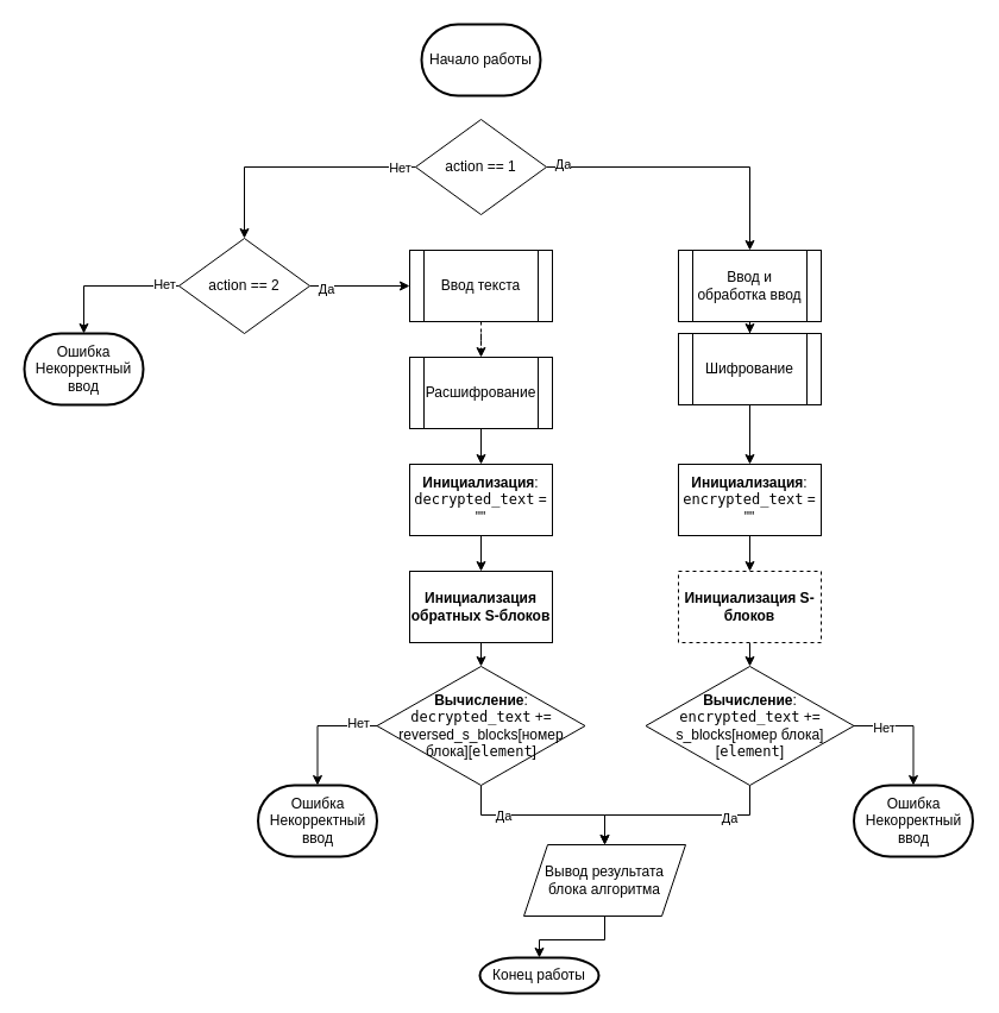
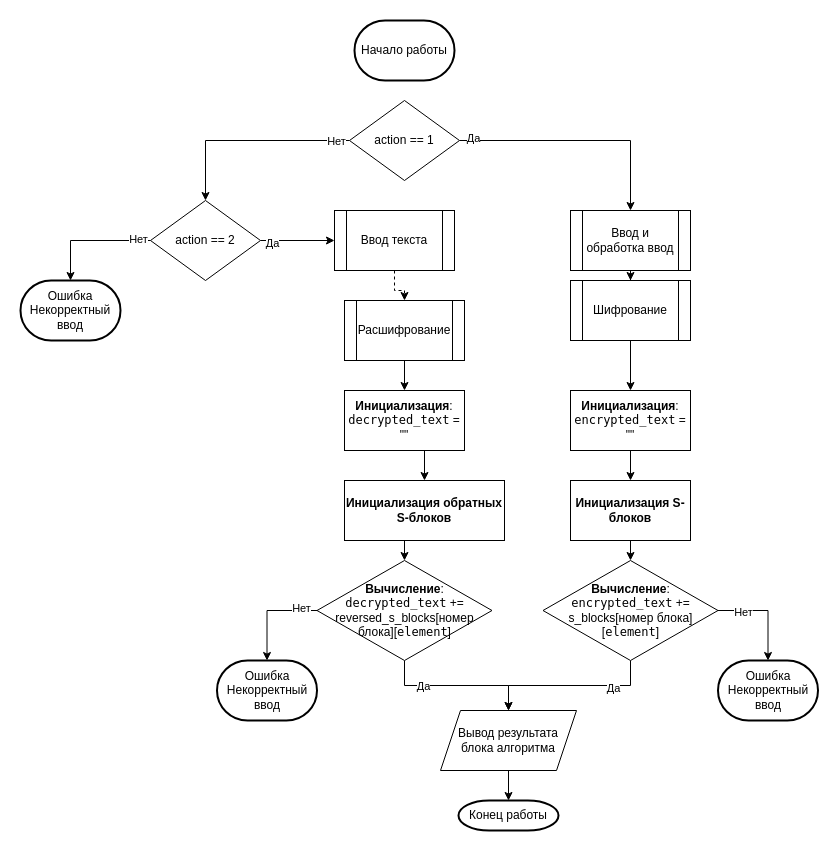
  <mxCell id="0" />
  <mxCell id="1" parent="0" />
  <mxCell id="2" value="Начало работы" style="strokeWidth=2;html=1;shape=mxgraph.flowchart.terminator;whiteSpace=wrap;" vertex="1" parent="1"><mxGeometry x="354" y="20" width="100" height="60" as="geometry" /></mxCell>
  <mxCell id="3" style="edgeStyle=orthogonalEdgeStyle;rounded=0;orthogonalLoop=1;jettySize=auto;html=1;exitX=0;exitY=0.5;exitDx=0;exitDy=0;entryX=0.5;entryY=0;entryDx=0;entryDy=0;" edge="1" parent="1" source="7" target="10"><mxGeometry relative="1" as="geometry" /></mxCell>
  <mxCell id="4" value="Нет" style="edgeLabel;html=1;align=center;verticalAlign=middle;resizable=0;points=[];" vertex="1" connectable="0" parent="3"><mxGeometry x="-0.863" relative="1" as="geometry"><mxPoint as="offset" /></mxGeometry></mxCell>
  <mxCell id="5" style="edgeStyle=orthogonalEdgeStyle;rounded=0;orthogonalLoop=1;jettySize=auto;html=1;exitX=1;exitY=0.5;exitDx=0;exitDy=0;entryX=0.5;entryY=0;entryDx=0;entryDy=0;" edge="1" parent="1" source="7" target="17"><mxGeometry relative="1" as="geometry" /></mxCell>
  <mxCell id="6" value="Да" style="edgeLabel;html=1;align=center;verticalAlign=middle;resizable=0;points=[];" vertex="1" connectable="0" parent="5"><mxGeometry x="-0.892" y="3" relative="1" as="geometry"><mxPoint as="offset" /></mxGeometry></mxCell>
  <mxCell id="7" value="action == 1" style="rhombus;whiteSpace=wrap;html=1;" vertex="1" parent="1"><mxGeometry x="349" y="100" width="110" height="80" as="geometry" /></mxCell>
  <mxCell id="8" style="edgeStyle=orthogonalEdgeStyle;rounded=0;orthogonalLoop=1;jettySize=auto;html=1;exitX=1;exitY=0.5;exitDx=0;exitDy=0;entryX=0;entryY=0.5;entryDx=0;entryDy=0;" edge="1" parent="1" source="10" target="15"><mxGeometry relative="1" as="geometry" /></mxCell>
  <mxCell id="9" value="Да" style="edgeLabel;html=1;align=center;verticalAlign=middle;resizable=0;points=[];" vertex="1" connectable="0" parent="8"><mxGeometry x="-0.691" y="-2" relative="1" as="geometry"><mxPoint as="offset" /></mxGeometry></mxCell>
  <mxCell id="10" value="action == 2" style="rhombus;whiteSpace=wrap;html=1;" vertex="1" parent="1"><mxGeometry x="150" y="200" width="110" height="80" as="geometry" /></mxCell>
  <mxCell id="11" value="Ошибка Некорректный ввод" style="strokeWidth=2;html=1;shape=mxgraph.flowchart.terminator;whiteSpace=wrap;" vertex="1" parent="1"><mxGeometry x="20" y="280" width="100" height="60" as="geometry" /></mxCell>
  <mxCell id="12" style="edgeStyle=orthogonalEdgeStyle;rounded=0;orthogonalLoop=1;jettySize=auto;html=1;exitX=0;exitY=0.5;exitDx=0;exitDy=0;entryX=0.5;entryY=0;entryDx=0;entryDy=0;entryPerimeter=0;" edge="1" parent="1" source="10" target="11"><mxGeometry relative="1" as="geometry" /></mxCell>
  <mxCell id="13" value="Нет" style="edgeLabel;html=1;align=center;verticalAlign=middle;resizable=0;points=[];" vertex="1" connectable="0" parent="12"><mxGeometry x="-0.783" y="-2" relative="1" as="geometry"><mxPoint as="offset" /></mxGeometry></mxCell>
  <mxCell id="14" style="edgeStyle=orthogonalEdgeStyle;rounded=0;orthogonalLoop=1;jettySize=auto;html=1;exitX=0.5;exitY=1;exitDx=0;exitDy=0;dashed=1;" edge="1" parent="1" source="15" target="19"><mxGeometry relative="1" as="geometry" /></mxCell>
- <mxCell id="15" value="Ввод текста" style="shape=process;whiteSpace=wrap;html=1;backgroundOutline=1;" vertex="1" parent="1"><mxGeometry x="344" y="210" width="120" height="60" as="geometry" /></mxCell>
+ <mxCell id="15" value="Ввод текста" style="shape=process;whiteSpace=wrap;html=1;backgroundOutline=1;" vertex="1" parent="1"><mxGeometry x="334" y="210" width="120" height="60" as="geometry" /></mxCell>
  <mxCell id="16" style="edgeStyle=orthogonalEdgeStyle;rounded=0;orthogonalLoop=1;jettySize=auto;html=1;exitX=0.5;exitY=1;exitDx=0;exitDy=0;" edge="1" parent="1" source="17" target="21"><mxGeometry relative="1" as="geometry" /></mxCell>
  <mxCell id="17" value="Ввод и обработка ввод" style="shape=process;whiteSpace=wrap;html=1;backgroundOutline=1;" vertex="1" parent="1"><mxGeometry x="570" y="210" width="120" height="60" as="geometry" /></mxCell>
  <mxCell id="18" style="edgeStyle=orthogonalEdgeStyle;rounded=0;orthogonalLoop=1;jettySize=auto;html=1;exitX=0.5;exitY=1;exitDx=0;exitDy=0;entryX=0.5;entryY=0;entryDx=0;entryDy=0;" edge="1" parent="1" source="19" target="33"><mxGeometry relative="1" as="geometry" /></mxCell>
  <mxCell id="19" value="Расшифрование" style="shape=process;whiteSpace=wrap;html=1;backgroundOutline=1;" vertex="1" parent="1"><mxGeometry x="344" y="300" width="120" height="60" as="geometry" /></mxCell>
  <mxCell id="20" style="edgeStyle=orthogonalEdgeStyle;rounded=0;orthogonalLoop=1;jettySize=auto;html=1;exitX=0.5;exitY=1;exitDx=0;exitDy=0;entryX=0.5;entryY=0;entryDx=0;entryDy=0;" edge="1" parent="1" source="21" target="23"><mxGeometry relative="1" as="geometry" /></mxCell>
  <mxCell id="21" value="Шифрование" style="shape=process;whiteSpace=wrap;html=1;backgroundOutline=1;" vertex="1" parent="1"><mxGeometry x="570" y="280" width="120" height="60" as="geometry" /></mxCell>
  <mxCell id="22" style="edgeStyle=orthogonalEdgeStyle;rounded=0;orthogonalLoop=1;jettySize=auto;html=1;exitX=0.5;exitY=1;exitDx=0;exitDy=0;entryX=0.5;entryY=0;entryDx=0;entryDy=0;" edge="1" parent="1" source="23" target="25"><mxGeometry relative="1" as="geometry" /></mxCell>
  <mxCell id="23" value="&lt;strong&gt;Инициализация&lt;/strong&gt;: &lt;code&gt;encrypted_text&lt;/code&gt; = &quot;&quot;" style="rounded=0;whiteSpace=wrap;html=1;" vertex="1" parent="1"><mxGeometry x="570" y="390" width="120" height="60" as="geometry" /></mxCell>
  <mxCell id="24" style="edgeStyle=orthogonalEdgeStyle;rounded=0;orthogonalLoop=1;jettySize=auto;html=1;exitX=0.5;exitY=1;exitDx=0;exitDy=0;entryX=0.5;entryY=0;entryDx=0;entryDy=0;" edge="1" parent="1" source="25" target="28"><mxGeometry relative="1" as="geometry" /></mxCell>
- <mxCell id="25" value="&lt;strong&gt;Инициализация S-блоков&lt;/strong&gt;" style="rounded=0;whiteSpace=wrap;html=1;dashed=1;" vertex="1" parent="1"><mxGeometry x="570" y="480" width="120" height="60" as="geometry" /></mxCell>
+ <mxCell id="25" value="&lt;strong&gt;Инициализация S-блоков&lt;/strong&gt;" style="rounded=0;whiteSpace=wrap;html=1;" vertex="1" parent="1"><mxGeometry x="570" y="480" width="120" height="60" as="geometry" /></mxCell>
  <mxCell id="26" style="edgeStyle=orthogonalEdgeStyle;rounded=0;orthogonalLoop=1;jettySize=auto;html=1;exitX=0.5;exitY=1;exitDx=0;exitDy=0;entryX=0.5;entryY=0;entryDx=0;entryDy=0;" edge="1" parent="1" source="28" target="42"><mxGeometry relative="1" as="geometry" /></mxCell>
  <mxCell id="27" value="Да" style="edgeLabel;html=1;align=center;verticalAlign=middle;resizable=0;points=[];" vertex="1" connectable="0" parent="26"><mxGeometry x="-0.497" y="2" relative="1" as="geometry"><mxPoint as="offset" /></mxGeometry></mxCell>
  <mxCell id="28" value="&lt;strong&gt;Вычисление&lt;/strong&gt;: &lt;code&gt;encrypted_text&lt;/code&gt; += s_blocks[номер блока][&lt;code&gt;element&lt;/code&gt;]" style="rhombus;whiteSpace=wrap;html=1;" vertex="1" parent="1"><mxGeometry x="542.5" y="560" width="175" height="100" as="geometry" /></mxCell>
  <mxCell id="29" value="Ошибка Некорректный ввод" style="strokeWidth=2;html=1;shape=mxgraph.flowchart.terminator;whiteSpace=wrap;" vertex="1" parent="1"><mxGeometry x="717.5" y="660" width="100" height="60" as="geometry" /></mxCell>
  <mxCell id="30" style="edgeStyle=orthogonalEdgeStyle;rounded=0;orthogonalLoop=1;jettySize=auto;html=1;exitX=1;exitY=0.5;exitDx=0;exitDy=0;entryX=0.5;entryY=0;entryDx=0;entryDy=0;entryPerimeter=0;" edge="1" parent="1" source="28" target="29"><mxGeometry relative="1" as="geometry" /></mxCell>
  <mxCell id="31" value="Нет" style="edgeLabel;html=1;align=center;verticalAlign=middle;resizable=0;points=[];" vertex="1" connectable="0" parent="30"><mxGeometry x="-0.501" y="-1" relative="1" as="geometry"><mxPoint as="offset" /></mxGeometry></mxCell>
  <mxCell id="32" style="edgeStyle=orthogonalEdgeStyle;rounded=0;orthogonalLoop=1;jettySize=auto;html=1;exitX=0.5;exitY=1;exitDx=0;exitDy=0;entryX=0.5;entryY=0;entryDx=0;entryDy=0;" edge="1" parent="1" source="33" target="35"><mxGeometry relative="1" as="geometry" /></mxCell>
  <mxCell id="33" value="&lt;strong&gt;Инициализация&lt;/strong&gt;: &lt;code&gt;decrypted_text&lt;/code&gt; = &quot;&quot;" style="rounded=0;whiteSpace=wrap;html=1;" vertex="1" parent="1"><mxGeometry x="344" y="390" width="120" height="60" as="geometry" /></mxCell>
  <mxCell id="34" style="edgeStyle=orthogonalEdgeStyle;rounded=0;orthogonalLoop=1;jettySize=auto;html=1;exitX=0.5;exitY=1;exitDx=0;exitDy=0;entryX=0.5;entryY=0;entryDx=0;entryDy=0;" edge="1" parent="1" source="35" target="38"><mxGeometry relative="1" as="geometry" /></mxCell>
- <mxCell id="35" value="&lt;strong&gt;Инициализация обратных S-блоков&lt;/strong&gt;" style="rounded=0;whiteSpace=wrap;html=1;" vertex="1" parent="1"><mxGeometry x="344" y="480" width="120" height="60" as="geometry" /></mxCell>
+ <mxCell id="35" value="&lt;strong&gt;Инициализация обратных S-блоков&lt;/strong&gt;" style="rounded=0;whiteSpace=wrap;html=1;" vertex="1" parent="1"><mxGeometry x="344" y="480" width="160" height="60" as="geometry" /></mxCell>
  <mxCell id="36" style="edgeStyle=orthogonalEdgeStyle;rounded=0;orthogonalLoop=1;jettySize=auto;html=1;exitX=0.5;exitY=1;exitDx=0;exitDy=0;entryX=0.5;entryY=0;entryDx=0;entryDy=0;" edge="1" parent="1" source="38" target="42"><mxGeometry relative="1" as="geometry" /></mxCell>
  <mxCell id="37" value="Да" style="edgeLabel;html=1;align=center;verticalAlign=middle;resizable=0;points=[];" vertex="1" connectable="0" parent="36"><mxGeometry x="-0.437" relative="1" as="geometry"><mxPoint as="offset" /></mxGeometry></mxCell>
  <mxCell id="38" value="&lt;strong&gt;Вычисление&lt;/strong&gt;: &lt;code&gt;decrypted_text&lt;/code&gt; += reversed_s_blocks[номер блока][&lt;code&gt;element&lt;/code&gt;]" style="rhombus;whiteSpace=wrap;html=1;" vertex="1" parent="1"><mxGeometry x="316.5" y="560" width="175" height="100" as="geometry" /></mxCell>
  <mxCell id="39" value="Ошибка Некорректный ввод" style="strokeWidth=2;html=1;shape=mxgraph.flowchart.terminator;whiteSpace=wrap;" vertex="1" parent="1"><mxGeometry x="216.5" y="660" width="100" height="60" as="geometry" /></mxCell>
  <mxCell id="40" style="edgeStyle=orthogonalEdgeStyle;rounded=0;orthogonalLoop=1;jettySize=auto;html=1;exitX=0;exitY=0.5;exitDx=0;exitDy=0;entryX=0.5;entryY=0;entryDx=0;entryDy=0;entryPerimeter=0;" edge="1" parent="1" source="38" target="39"><mxGeometry relative="1" as="geometry" /></mxCell>
  <mxCell id="41" value="Нет" style="edgeLabel;html=1;align=center;verticalAlign=middle;resizable=0;points=[];" vertex="1" connectable="0" parent="40"><mxGeometry x="-0.671" y="-3" relative="1" as="geometry"><mxPoint as="offset" /></mxGeometry></mxCell>
  <mxCell id="42" value="Вывод результата блока алгоритма" style="shape=parallelogram;perimeter=parallelogramPerimeter;whiteSpace=wrap;html=1;fixedSize=1;" vertex="1" parent="1"><mxGeometry x="440" y="710" width="136" height="60" as="geometry" /></mxCell>
- <mxCell id="43" value="Конец работы" style="strokeWidth=2;html=1;shape=mxgraph.flowchart.terminator;whiteSpace=wrap;" vertex="1" parent="1"><mxGeometry x="403" y="805" width="100" height="30" as="geometry" /></mxCell>
+ <mxCell id="43" value="Конец работы" style="strokeWidth=2;html=1;shape=mxgraph.flowchart.terminator;whiteSpace=wrap;" vertex="1" parent="1"><mxGeometry x="458" y="800" width="100" height="30" as="geometry" /></mxCell>
  <mxCell id="44" style="edgeStyle=orthogonalEdgeStyle;rounded=0;orthogonalLoop=1;jettySize=auto;html=1;exitX=0.5;exitY=1;exitDx=0;exitDy=0;entryX=0.5;entryY=0;entryDx=0;entryDy=0;entryPerimeter=0;" edge="1" parent="1" source="42" target="43"><mxGeometry relative="1" as="geometry" /></mxCell>
